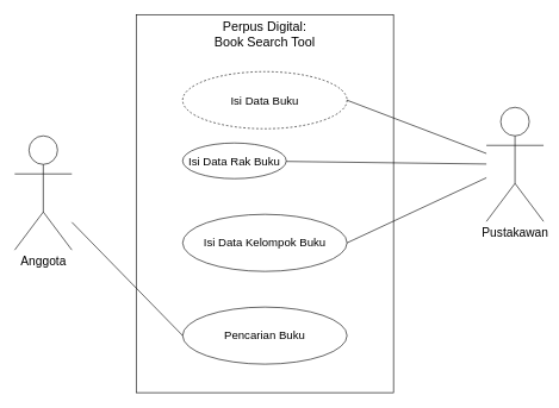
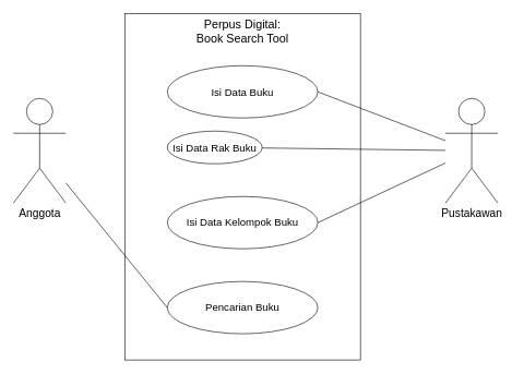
  <mxCell id="0" />
  <mxCell id="1" parent="0" />
  <mxCell id="2" value="Perpus Digital:&lt;br style=&quot;font-size: 18px;&quot;&gt;Book Search Tool" style="rounded=0;whiteSpace=wrap;html=1;verticalAlign=top;fontSize=18;" vertex="1" parent="1"><mxGeometry x="190" y="20" width="360" height="530" as="geometry" /></mxCell>
- <mxCell id="3" value="Isi Data Buku" style="ellipse;whiteSpace=wrap;html=1;fontSize=16;dashed=1;" vertex="1" parent="1"><mxGeometry x="255" y="100" width="230" height="80" as="geometry" /></mxCell>
+ <mxCell id="3" value="Isi Data Buku" style="ellipse;whiteSpace=wrap;html=1;fontSize=16;" vertex="1" parent="1"><mxGeometry x="255" y="100" width="230" height="80" as="geometry" /></mxCell>
  <mxCell id="4" value="Isi Data Rak Buku" style="ellipse;whiteSpace=wrap;html=1;fontSize=16;" vertex="1" parent="1"><mxGeometry x="255" y="200" width="145" height="50" as="geometry" /></mxCell>
  <mxCell id="5" value="Isi Data Kelompok Buku" style="ellipse;whiteSpace=wrap;html=1;fontSize=16;" vertex="1" parent="1"><mxGeometry x="255" y="300" width="230" height="80" as="geometry" /></mxCell>
  <mxCell id="6" value="Pencarian Buku" style="ellipse;whiteSpace=wrap;html=1;fontSize=16;" vertex="1" parent="1"><mxGeometry x="255" y="430" width="230" height="80" as="geometry" /></mxCell>
- <mxCell id="7" value="Anggota" style="shape=umlActor;verticalLabelPosition=bottom;verticalAlign=top;html=1;outlineConnect=0;fontSize=17;" vertex="1" parent="1"><mxGeometry x="20" y="190" width="80" height="160" as="geometry" /></mxCell>
+ <mxCell id="7" value="Anggota" style="shape=umlActor;verticalLabelPosition=bottom;verticalAlign=top;html=1;outlineConnect=0;fontSize=17;" vertex="1" parent="1"><mxGeometry x="20" y="150" width="80" height="160" as="geometry" /></mxCell>
  <mxCell id="8" value="Pustakawan" style="shape=umlActor;verticalLabelPosition=bottom;verticalAlign=top;html=1;outlineConnect=0;fontSize=17;" vertex="1" parent="1"><mxGeometry x="680" y="150" width="80" height="160" as="geometry" /></mxCell>
  <mxCell id="9" value="" style="endArrow=none;html=1;rounded=0;entryX=0;entryY=0.5;entryDx=0;entryDy=0;" edge="1" parent="1" source="7" target="6"><mxGeometry width="50" height="50" relative="1" as="geometry"><mxPoint x="340" y="300" as="sourcePoint" /><mxPoint x="390" y="250" as="targetPoint" /></mxGeometry></mxCell>
  <mxCell id="10" value="" style="endArrow=none;html=1;rounded=0;exitX=1;exitY=0.5;exitDx=0;exitDy=0;" edge="1" parent="1" source="3" target="8"><mxGeometry width="50" height="50" relative="1" as="geometry"><mxPoint x="110" y="285" as="sourcePoint" /><mxPoint x="265" y="460" as="targetPoint" /></mxGeometry></mxCell>
  <mxCell id="11" value="" style="endArrow=none;html=1;rounded=0;" edge="1" parent="1" source="4" target="8"><mxGeometry width="50" height="50" relative="1" as="geometry"><mxPoint x="495" y="150" as="sourcePoint" /><mxPoint x="660" y="230" as="targetPoint" /></mxGeometry></mxCell>
  <mxCell id="12" value="" style="endArrow=none;html=1;rounded=0;exitX=1;exitY=0.5;exitDx=0;exitDy=0;" edge="1" parent="1" source="5" target="8"><mxGeometry width="50" height="50" relative="1" as="geometry"><mxPoint x="494" y="246" as="sourcePoint" /><mxPoint x="670" y="240" as="targetPoint" /></mxGeometry></mxCell>
